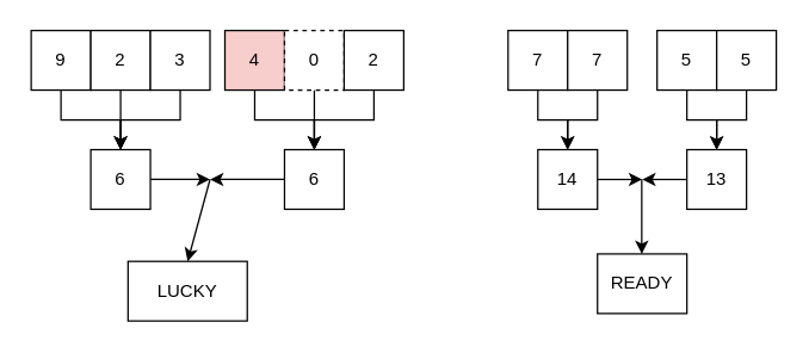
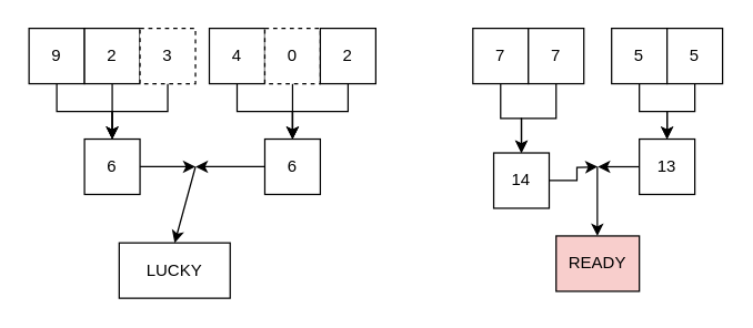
  <mxCell id="0" />
  <mxCell id="1" parent="0" />
  <mxCell id="2" style="edgeStyle=orthogonalEdgeStyle;rounded=0;orthogonalLoop=1;jettySize=auto;html=1;" edge="1" parent="1" source="3" target="23"><mxGeometry relative="1" as="geometry" /></mxCell>
  <mxCell id="3" value="9" style="rounded=0;whiteSpace=wrap;html=1;" parent="1" vertex="1"><mxGeometry x="20" y="20" width="40" height="40" as="geometry" /></mxCell>
  <mxCell id="4" style="edgeStyle=orthogonalEdgeStyle;rounded=0;orthogonalLoop=1;jettySize=auto;html=1;entryX=0.5;entryY=0;entryDx=0;entryDy=0;" edge="1" parent="1" source="5" target="23"><mxGeometry relative="1" as="geometry" /></mxCell>
  <mxCell id="5" value="2" style="rounded=0;whiteSpace=wrap;html=1;" parent="1" vertex="1"><mxGeometry x="60" y="20" width="40" height="40" as="geometry" /></mxCell>
  <mxCell id="6" style="edgeStyle=orthogonalEdgeStyle;rounded=0;orthogonalLoop=1;jettySize=auto;html=1;entryX=0.5;entryY=0;entryDx=0;entryDy=0;" edge="1" parent="1" source="7" target="23"><mxGeometry relative="1" as="geometry" /></mxCell>
- <mxCell id="7" value="3" style="rounded=0;whiteSpace=wrap;html=1;" parent="1" vertex="1"><mxGeometry x="100" y="20" width="40" height="40" as="geometry" /></mxCell>
+ <mxCell id="7" value="3" style="rounded=0;whiteSpace=wrap;html=1;dashed=1;" parent="1" vertex="1"><mxGeometry x="100" y="20" width="40" height="40" as="geometry" /></mxCell>
  <mxCell id="8" style="edgeStyle=orthogonalEdgeStyle;rounded=0;orthogonalLoop=1;jettySize=auto;html=1;" edge="1" parent="1" source="9" target="25"><mxGeometry relative="1" as="geometry" /></mxCell>
- <mxCell id="9" value="4" style="rounded=0;whiteSpace=wrap;html=1;fillColor=#f8cecc;" parent="1" vertex="1"><mxGeometry x="150" y="20" width="40" height="40" as="geometry" /></mxCell>
+ <mxCell id="9" value="4" style="rounded=0;whiteSpace=wrap;html=1;" parent="1" vertex="1"><mxGeometry x="150" y="20" width="40" height="40" as="geometry" /></mxCell>
  <mxCell id="10" style="edgeStyle=orthogonalEdgeStyle;rounded=0;orthogonalLoop=1;jettySize=auto;html=1;entryX=0.5;entryY=0;entryDx=0;entryDy=0;" edge="1" parent="1" source="11" target="25"><mxGeometry relative="1" as="geometry" /></mxCell>
  <mxCell id="11" value="0" style="rounded=0;whiteSpace=wrap;html=1;dashed=1;" parent="1" vertex="1"><mxGeometry x="190" y="20" width="40" height="40" as="geometry" /></mxCell>
  <mxCell id="12" style="edgeStyle=orthogonalEdgeStyle;rounded=0;orthogonalLoop=1;jettySize=auto;html=1;entryX=0.5;entryY=0;entryDx=0;entryDy=0;" edge="1" parent="1" source="13" target="25"><mxGeometry relative="1" as="geometry" /></mxCell>
  <mxCell id="13" value="2" style="rounded=0;whiteSpace=wrap;html=1;" parent="1" vertex="1"><mxGeometry x="230" y="20" width="40" height="40" as="geometry" /></mxCell>
  <mxCell id="14" style="edgeStyle=orthogonalEdgeStyle;rounded=0;orthogonalLoop=1;jettySize=auto;html=1;" edge="1" parent="1" source="15" target="27"><mxGeometry relative="1" as="geometry" /></mxCell>
  <mxCell id="15" value="7" style="rounded=0;whiteSpace=wrap;html=1;" parent="1" vertex="1"><mxGeometry x="340" y="20" width="40" height="40" as="geometry" /></mxCell>
  <mxCell id="16" style="edgeStyle=orthogonalEdgeStyle;rounded=0;orthogonalLoop=1;jettySize=auto;html=1;entryX=0.5;entryY=0;entryDx=0;entryDy=0;" edge="1" parent="1" source="17" target="27"><mxGeometry relative="1" as="geometry" /></mxCell>
  <mxCell id="17" value="7" style="rounded=0;whiteSpace=wrap;html=1;" parent="1" vertex="1"><mxGeometry x="380" y="20" width="40" height="40" as="geometry" /></mxCell>
  <mxCell id="18" style="edgeStyle=orthogonalEdgeStyle;rounded=0;orthogonalLoop=1;jettySize=auto;html=1;entryX=0.5;entryY=0;entryDx=0;entryDy=0;" edge="1" parent="1" source="19" target="29"><mxGeometry relative="1" as="geometry" /></mxCell>
  <mxCell id="19" value="5" style="rounded=0;whiteSpace=wrap;html=1;" parent="1" vertex="1"><mxGeometry x="440" y="20" width="40" height="40" as="geometry" /></mxCell>
  <mxCell id="20" style="edgeStyle=orthogonalEdgeStyle;rounded=0;orthogonalLoop=1;jettySize=auto;html=1;entryX=0.5;entryY=0;entryDx=0;entryDy=0;" edge="1" parent="1" source="21" target="29"><mxGeometry relative="1" as="geometry" /></mxCell>
  <mxCell id="21" value="5" style="rounded=0;whiteSpace=wrap;html=1;" parent="1" vertex="1"><mxGeometry x="480" y="20" width="40" height="40" as="geometry" /></mxCell>
  <mxCell id="22" style="edgeStyle=orthogonalEdgeStyle;rounded=0;orthogonalLoop=1;jettySize=auto;html=1;" edge="1" parent="1" source="23"><mxGeometry relative="1" as="geometry"><mxPoint x="140" y="120" as="targetPoint" /></mxGeometry></mxCell>
  <mxCell id="23" value="6" style="rounded=0;whiteSpace=wrap;html=1;" parent="1" vertex="1"><mxGeometry x="60" y="100" width="40" height="40" as="geometry" /></mxCell>
  <mxCell id="24" style="edgeStyle=orthogonalEdgeStyle;rounded=0;orthogonalLoop=1;jettySize=auto;html=1;" edge="1" parent="1" source="25"><mxGeometry relative="1" as="geometry"><mxPoint x="140" y="120" as="targetPoint" /></mxGeometry></mxCell>
  <mxCell id="25" value="6" style="rounded=0;whiteSpace=wrap;html=1;" parent="1" vertex="1"><mxGeometry x="190" y="100" width="40" height="40" as="geometry" /></mxCell>
  <mxCell id="26" style="edgeStyle=orthogonalEdgeStyle;rounded=0;orthogonalLoop=1;jettySize=auto;html=1;" edge="1" parent="1" source="27"><mxGeometry relative="1" as="geometry"><mxPoint x="430" y="120" as="targetPoint" /></mxGeometry></mxCell>
- <mxCell id="27" value="14" style="rounded=0;whiteSpace=wrap;html=1;" parent="1" vertex="1"><mxGeometry x="360" y="100" width="40" height="40" as="geometry" /></mxCell>
+ <mxCell id="27" value="14" style="rounded=0;whiteSpace=wrap;html=1;" parent="1" vertex="1"><mxGeometry x="355" y="110" width="40" height="40" as="geometry" /></mxCell>
  <mxCell id="28" style="edgeStyle=orthogonalEdgeStyle;rounded=0;orthogonalLoop=1;jettySize=auto;html=1;" edge="1" parent="1" source="29"><mxGeometry relative="1" as="geometry"><mxPoint x="430" y="120" as="targetPoint" /></mxGeometry></mxCell>
  <mxCell id="29" value="13" style="rounded=0;whiteSpace=wrap;html=1;" parent="1" vertex="1"><mxGeometry x="460" y="100" width="40" height="40" as="geometry" /></mxCell>
  <mxCell id="30" value="LUCKY" style="rounded=0;whiteSpace=wrap;html=1;" parent="1" vertex="1"><mxGeometry x="85" y="175" width="80" height="40" as="geometry" /></mxCell>
- <mxCell id="31" value="READY" style="rounded=0;whiteSpace=wrap;html=1;" parent="1" vertex="1"><mxGeometry x="400" y="170" width="60" height="40" as="geometry" /></mxCell>
+ <mxCell id="31" value="READY" style="rounded=0;whiteSpace=wrap;html=1;fillColor=#f8cecc;" parent="1" vertex="1"><mxGeometry x="400" y="170" width="60" height="40" as="geometry" /></mxCell>
  <mxCell id="32" value="" style="endArrow=classic;html=1;rounded=0;entryX=0.5;entryY=0;entryDx=0;entryDy=0;" edge="1" parent="1" target="30"><mxGeometry width="50" height="50" relative="1" as="geometry"><mxPoint x="140" y="120" as="sourcePoint" /><mxPoint x="320" y="180" as="targetPoint" /></mxGeometry></mxCell>
  <mxCell id="33" value="" style="endArrow=classic;html=1;rounded=0;entryX=0.5;entryY=0;entryDx=0;entryDy=0;" edge="1" parent="1"><mxGeometry width="50" height="50" relative="1" as="geometry"><mxPoint x="429.71" y="120" as="sourcePoint" /><mxPoint x="429.71" y="170" as="targetPoint" /></mxGeometry></mxCell>
